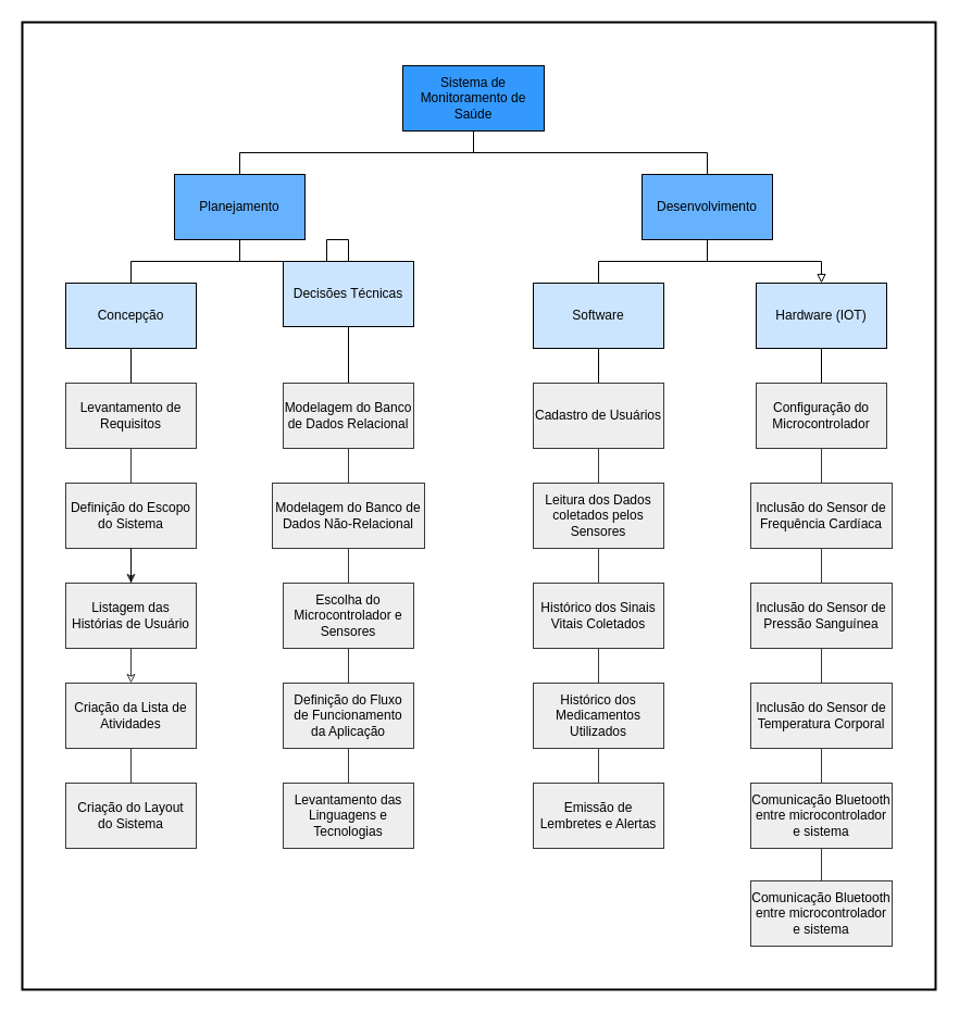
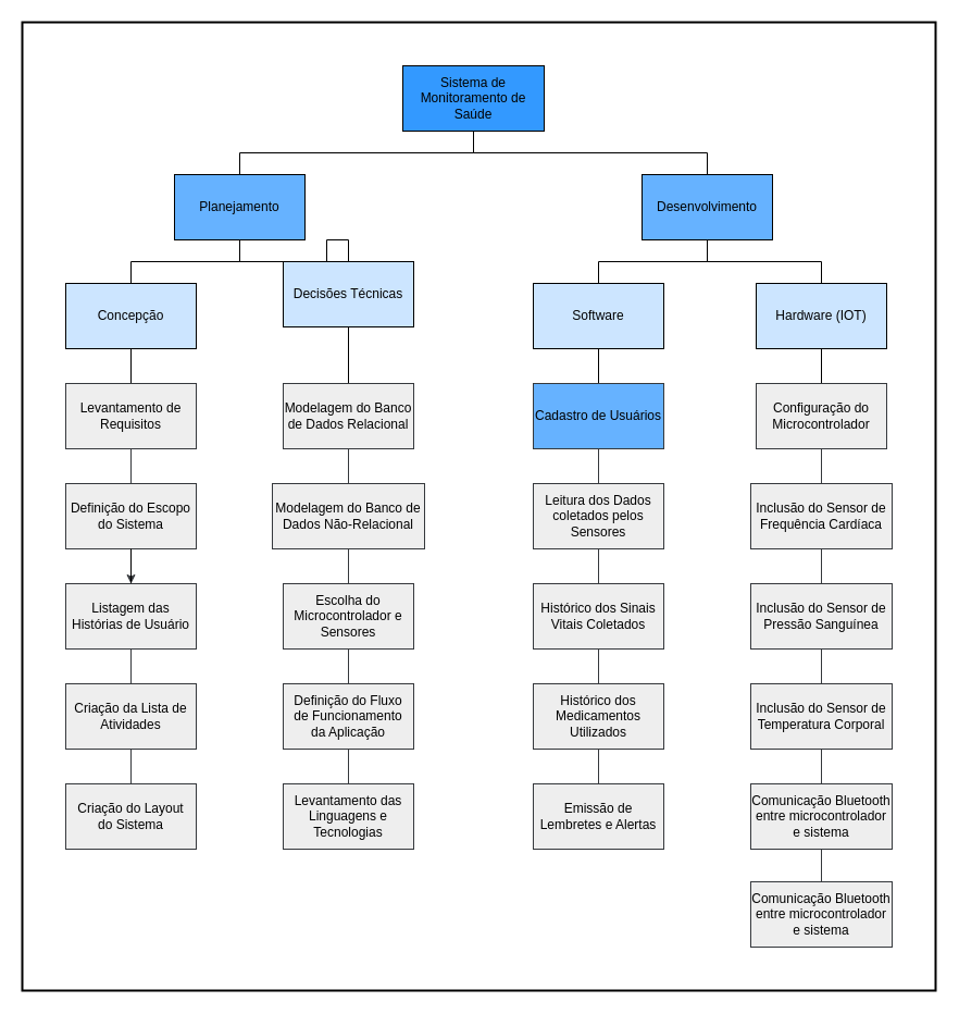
  <mxCell id="0" />
  <mxCell id="1" parent="0" />
  <mxCell id="2" value="" style="rounded=0;whiteSpace=wrap;html=1;fillColor=none;strokeWidth=2;" vertex="1" parent="1"><mxGeometry x="20" y="20" width="840" height="890" as="geometry" /></mxCell>
  <mxCell id="3" style="edgeStyle=orthogonalEdgeStyle;rounded=0;orthogonalLoop=1;jettySize=auto;html=1;exitX=0.5;exitY=1;exitDx=0;exitDy=0;entryX=0.5;entryY=0;entryDx=0;entryDy=0;endArrow=none;endFill=0;" edge="1" parent="1" source="5" target="8"><mxGeometry relative="1" as="geometry" /></mxCell>
  <mxCell id="4" style="edgeStyle=orthogonalEdgeStyle;rounded=0;orthogonalLoop=1;jettySize=auto;html=1;exitX=0.5;exitY=1;exitDx=0;exitDy=0;entryX=0.5;entryY=0;entryDx=0;entryDy=0;endArrow=none;endFill=0;" edge="1" parent="1" source="5" target="11"><mxGeometry relative="1" as="geometry" /></mxCell>
  <mxCell id="5" value="Sistema de Monitoramento de Saúde" style="rounded=0;whiteSpace=wrap;html=1;fillColor=#3399FF;" vertex="1" parent="1"><mxGeometry x="370" y="60" width="130" height="60" as="geometry" /></mxCell>
  <mxCell id="6" style="edgeStyle=orthogonalEdgeStyle;rounded=0;orthogonalLoop=1;jettySize=auto;html=1;exitX=0.5;exitY=1;exitDx=0;exitDy=0;entryX=0.5;entryY=0;entryDx=0;entryDy=0;endArrow=none;endFill=0;" edge="1" parent="1" source="8" target="15"><mxGeometry relative="1" as="geometry" /></mxCell>
  <mxCell id="7" style="edgeStyle=orthogonalEdgeStyle;rounded=0;orthogonalLoop=1;jettySize=auto;html=1;exitX=0.5;exitY=1;exitDx=0;exitDy=0;entryX=0.5;entryY=0;entryDx=0;entryDy=0;endArrow=none;endFill=0;" edge="1" parent="1" source="8" target="13"><mxGeometry relative="1" as="geometry" /></mxCell>
  <mxCell id="8" value="Planejamento&lt;span style=&quot;color: rgba(0, 0, 0, 0); font-family: monospace; font-size: 0px; text-align: start; text-wrap: nowrap;&quot;&gt;%3CmxGraphModel%3E%3Croot%3E%3CmxCell%20id%3D%220%22%2F%3E%3CmxCell%20id%3D%221%22%20parent%3D%220%22%2F%3E%3CmxCell%20id%3D%222%22%20value%3D%22%22%20style%3D%22rounded%3D0%3BwhiteSpace%3Dwrap%3Bhtml%3D1%3B%22%20vertex%3D%221%22%20parent%3D%221%22%3E%3CmxGeometry%20x%3D%22520%22%20y%3D%22240%22%20width%3D%22120%22%20height%3D%2260%22%20as%3D%22geometry%22%2F%3E%3C%2FmxCell%3E%3C%2Froot%3E%3C%2FmxGraphModel%3E e&amp;nbsp;&lt;/span&gt;" style="rounded=0;whiteSpace=wrap;html=1;fillColor=#66B2FF;" vertex="1" parent="1"><mxGeometry x="160" y="160" width="120" height="60" as="geometry" /></mxCell>
  <mxCell id="9" style="edgeStyle=orthogonalEdgeStyle;rounded=0;orthogonalLoop=1;jettySize=auto;html=1;exitX=0.5;exitY=1;exitDx=0;exitDy=0;entryX=0.5;entryY=0;entryDx=0;entryDy=0;endArrow=none;endFill=0;" edge="1" parent="1" source="11" target="35"><mxGeometry relative="1" as="geometry" /></mxCell>
- <mxCell id="10" style="edgeStyle=orthogonalEdgeStyle;rounded=0;orthogonalLoop=1;jettySize=auto;html=1;exitX=0.5;exitY=1;exitDx=0;exitDy=0;entryX=0.5;entryY=0;entryDx=0;entryDy=0;endArrow=block;endFill=0;" edge="1" parent="1" source="11" target="37"><mxGeometry relative="1" as="geometry" /></mxCell>
+ <mxCell id="10" style="edgeStyle=orthogonalEdgeStyle;rounded=0;orthogonalLoop=1;jettySize=auto;html=1;exitX=0.5;exitY=1;exitDx=0;exitDy=0;entryX=0.5;entryY=0;entryDx=0;entryDy=0;endArrow=none;endFill=0;" edge="1" parent="1" source="11" target="37"><mxGeometry relative="1" as="geometry" /></mxCell>
  <mxCell id="11" value="Desenvolvimento" style="rounded=0;whiteSpace=wrap;html=1;fillColor=#66B2FF;" vertex="1" parent="1"><mxGeometry x="590" y="160" width="120" height="60" as="geometry" /></mxCell>
  <mxCell id="12" style="edgeStyle=orthogonalEdgeStyle;rounded=0;orthogonalLoop=1;jettySize=auto;html=1;exitX=0.5;exitY=1;exitDx=0;exitDy=0;endArrow=none;endFill=0;" edge="1" parent="1" source="13" target="17"><mxGeometry relative="1" as="geometry" /></mxCell>
  <mxCell id="13" value="Decisões Técnicas" style="rounded=0;whiteSpace=wrap;html=1;fillColor=#CCE5FF;" vertex="1" parent="1"><mxGeometry x="260" y="240" width="120" height="60" as="geometry" /></mxCell>
  <mxCell id="14" style="edgeStyle=orthogonalEdgeStyle;rounded=0;orthogonalLoop=1;jettySize=auto;html=1;exitX=0.5;exitY=1;exitDx=0;exitDy=0;entryX=0.5;entryY=0;entryDx=0;entryDy=0;endArrow=none;endFill=0;" edge="1" parent="1" source="15" target="19"><mxGeometry relative="1" as="geometry" /></mxCell>
  <mxCell id="15" value="Concepção" style="rounded=0;whiteSpace=wrap;html=1;fillColor=#CCE5FF;" vertex="1" parent="1"><mxGeometry x="60" y="260" width="120" height="60" as="geometry" /></mxCell>
  <mxCell id="16" style="edgeStyle=orthogonalEdgeStyle;rounded=0;orthogonalLoop=1;jettySize=auto;html=1;exitX=0.5;exitY=1;exitDx=0;exitDy=0;fillColor=#eeeeee;strokeColor=#36393d;endArrow=none;endFill=0;" edge="1" parent="1" source="17" target="21"><mxGeometry relative="1" as="geometry" /></mxCell>
  <mxCell id="17" value="Modelagem do Banco de Dados Relacional" style="rounded=0;whiteSpace=wrap;html=1;fillColor=#eeeeee;strokeColor=#36393d;" vertex="1" parent="1"><mxGeometry x="260" y="352" width="120" height="60" as="geometry" /></mxCell>
  <mxCell id="18" style="edgeStyle=orthogonalEdgeStyle;rounded=0;orthogonalLoop=1;jettySize=auto;html=1;exitX=0.5;exitY=1;exitDx=0;exitDy=0;fillColor=#eeeeee;strokeColor=#36393d;endArrow=none;endFill=0;" edge="1" parent="1" source="19" target="28"><mxGeometry relative="1" as="geometry" /></mxCell>
  <mxCell id="19" value="Levantamento de Requisitos" style="rounded=0;whiteSpace=wrap;html=1;fillColor=#eeeeee;strokeColor=#36393d;" vertex="1" parent="1"><mxGeometry x="60" y="352" width="120" height="60" as="geometry" /></mxCell>
  <mxCell id="20" style="edgeStyle=orthogonalEdgeStyle;rounded=0;orthogonalLoop=1;jettySize=auto;html=1;exitX=0.5;exitY=1;exitDx=0;exitDy=0;entryX=0.5;entryY=0;entryDx=0;entryDy=0;fillColor=#eeeeee;strokeColor=#36393d;endArrow=none;endFill=0;" edge="1" parent="1" source="21" target="23"><mxGeometry relative="1" as="geometry" /></mxCell>
  <mxCell id="21" value="Modelagem do Banco de Dados Não-Relacional" style="rounded=0;whiteSpace=wrap;html=1;fillColor=#eeeeee;strokeColor=#36393d;" vertex="1" parent="1"><mxGeometry x="250" y="444" width="140" height="60" as="geometry" /></mxCell>
  <mxCell id="22" style="edgeStyle=orthogonalEdgeStyle;rounded=0;orthogonalLoop=1;jettySize=auto;html=1;fillColor=#eeeeee;strokeColor=#36393d;endArrow=none;endFill=0;" edge="1" parent="1" source="23" target="25"><mxGeometry relative="1" as="geometry" /></mxCell>
  <mxCell id="23" value="Escolha do Microcontrolador e Sensores" style="rounded=0;whiteSpace=wrap;html=1;fillColor=#eeeeee;strokeColor=#36393d;" vertex="1" parent="1"><mxGeometry x="260" y="536" width="120" height="60" as="geometry" /></mxCell>
  <mxCell id="24" style="edgeStyle=orthogonalEdgeStyle;rounded=0;orthogonalLoop=1;jettySize=auto;html=1;exitX=0.5;exitY=1;exitDx=0;exitDy=0;entryX=0.5;entryY=0;entryDx=0;entryDy=0;fillColor=#eeeeee;strokeColor=#36393d;endArrow=none;endFill=0;" edge="1" parent="1" source="25" target="26"><mxGeometry relative="1" as="geometry" /></mxCell>
  <mxCell id="25" value="Definição do Fluxo&lt;div&gt;de Funcionamento&lt;br&gt;da Aplicação&lt;/div&gt;" style="rounded=0;whiteSpace=wrap;html=1;fillColor=#eeeeee;strokeColor=#36393d;" vertex="1" parent="1"><mxGeometry x="260" y="628" width="120" height="60" as="geometry" /></mxCell>
  <mxCell id="26" value="Levantamento das Linguagens e Tecnologias" style="rounded=0;whiteSpace=wrap;html=1;fillColor=#eeeeee;strokeColor=#36393d;" vertex="1" parent="1"><mxGeometry x="260" y="720" width="120" height="60" as="geometry" /></mxCell>
  <mxCell id="27" style="edgeStyle=orthogonalEdgeStyle;rounded=0;orthogonalLoop=1;jettySize=auto;html=1;exitX=0.5;exitY=1;exitDx=0;exitDy=0;entryX=0.5;entryY=0;entryDx=0;entryDy=0;fillColor=#eeeeee;strokeColor=#36393d;" edge="1" parent="1" source="28" target="31"><mxGeometry relative="1" as="geometry" /></mxCell>
  <mxCell id="28" value="Definição do Escopo do Sistema" style="rounded=0;whiteSpace=wrap;html=1;fillColor=#eeeeee;strokeColor=#36393d;" vertex="1" parent="1"><mxGeometry x="60" y="444" width="120" height="60" as="geometry" /></mxCell>
- <mxCell id="29" style="edgeStyle=orthogonalEdgeStyle;rounded=0;orthogonalLoop=1;jettySize=auto;html=1;exitX=0.5;exitY=1;exitDx=0;exitDy=0;entryX=0.5;entryY=0;entryDx=0;entryDy=0;fillColor=#eeeeee;strokeColor=#36393d;endArrow=classic;endFill=0;" edge="1" parent="1" source="31" target="33"><mxGeometry relative="1" as="geometry" /></mxCell>
+ <mxCell id="29" style="edgeStyle=orthogonalEdgeStyle;rounded=0;orthogonalLoop=1;jettySize=auto;html=1;exitX=0.5;exitY=1;exitDx=0;exitDy=0;entryX=0.5;entryY=0;entryDx=0;entryDy=0;fillColor=#eeeeee;strokeColor=#36393d;endArrow=none;endFill=0;" edge="1" parent="1" source="31" target="33"><mxGeometry relative="1" as="geometry" /></mxCell>
  <mxCell id="30" value="" style="edgeStyle=orthogonalEdgeStyle;rounded=0;orthogonalLoop=1;jettySize=auto;html=1;endArrow=none;endFill=0;" edge="1" parent="1" source="31" target="28"><mxGeometry relative="1" as="geometry" /></mxCell>
  <mxCell id="31" value="Listagem das Histórias de Usuário" style="rounded=0;whiteSpace=wrap;html=1;fillColor=#eeeeee;strokeColor=#36393d;" vertex="1" parent="1"><mxGeometry x="60" y="536" width="120" height="60" as="geometry" /></mxCell>
  <mxCell id="32" style="edgeStyle=orthogonalEdgeStyle;rounded=0;orthogonalLoop=1;jettySize=auto;html=1;exitX=0.5;exitY=1;exitDx=0;exitDy=0;fillColor=#eeeeee;strokeColor=#36393d;endArrow=none;endFill=0;" edge="1" parent="1" source="33" target="51"><mxGeometry relative="1" as="geometry" /></mxCell>
  <mxCell id="33" value="Criação da Lista de Atividades" style="rounded=0;whiteSpace=wrap;html=1;fillColor=#eeeeee;strokeColor=#36393d;" vertex="1" parent="1"><mxGeometry x="60" y="628" width="120" height="60" as="geometry" /></mxCell>
  <mxCell id="34" style="edgeStyle=orthogonalEdgeStyle;rounded=0;orthogonalLoop=1;jettySize=auto;html=1;exitX=0.5;exitY=1;exitDx=0;exitDy=0;entryX=0.5;entryY=0;entryDx=0;entryDy=0;endArrow=none;endFill=0;" edge="1" parent="1" source="35" target="58"><mxGeometry relative="1" as="geometry" /></mxCell>
  <mxCell id="35" value="Software" style="rounded=0;whiteSpace=wrap;html=1;fillColor=#CCE5FF;" vertex="1" parent="1"><mxGeometry x="490" y="260" width="120" height="60" as="geometry" /></mxCell>
  <mxCell id="36" style="edgeStyle=orthogonalEdgeStyle;rounded=0;orthogonalLoop=1;jettySize=auto;html=1;exitX=0.5;exitY=1;exitDx=0;exitDy=0;entryX=0.5;entryY=0;entryDx=0;entryDy=0;endArrow=none;endFill=0;" edge="1" parent="1" source="37" target="45"><mxGeometry relative="1" as="geometry" /></mxCell>
  <mxCell id="37" value="Hardware (IOT)" style="rounded=0;whiteSpace=wrap;html=1;fillColor=#CCE5FF;" vertex="1" parent="1"><mxGeometry x="695" y="260" width="120" height="60" as="geometry" /></mxCell>
  <mxCell id="38" style="edgeStyle=orthogonalEdgeStyle;rounded=0;orthogonalLoop=1;jettySize=auto;html=1;exitX=0.5;exitY=1;exitDx=0;exitDy=0;entryX=0.5;entryY=0;entryDx=0;entryDy=0;fillColor=#eeeeee;strokeColor=#36393d;endArrow=none;endFill=0;" edge="1" parent="1" source="39" target="41"><mxGeometry relative="1" as="geometry" /></mxCell>
  <mxCell id="39" value="Inclusão do Sensor de Frequência Cardíaca" style="rounded=0;whiteSpace=wrap;html=1;fillColor=#eeeeee;strokeColor=#36393d;" vertex="1" parent="1"><mxGeometry x="690" y="444" width="130" height="60" as="geometry" /></mxCell>
  <mxCell id="40" style="edgeStyle=orthogonalEdgeStyle;rounded=0;orthogonalLoop=1;jettySize=auto;html=1;exitX=0.5;exitY=1;exitDx=0;exitDy=0;entryX=0.5;entryY=0;entryDx=0;entryDy=0;fillColor=#eeeeee;strokeColor=#36393d;endArrow=none;endFill=0;" edge="1" parent="1" source="41" target="43"><mxGeometry relative="1" as="geometry" /></mxCell>
  <mxCell id="41" value="Inclusão do Sensor de Pressão Sanguínea" style="rounded=0;whiteSpace=wrap;html=1;fillColor=#eeeeee;strokeColor=#36393d;" vertex="1" parent="1"><mxGeometry x="690" y="536" width="130" height="60" as="geometry" /></mxCell>
  <mxCell id="42" style="edgeStyle=orthogonalEdgeStyle;rounded=0;orthogonalLoop=1;jettySize=auto;html=1;exitX=0.5;exitY=1;exitDx=0;exitDy=0;entryX=0.5;entryY=0;entryDx=0;entryDy=0;fillColor=#eeeeee;strokeColor=#36393d;endArrow=none;endFill=0;" edge="1" parent="1" source="43" target="47"><mxGeometry relative="1" as="geometry" /></mxCell>
  <mxCell id="43" value="Inclusão do Sensor de Temperatura Corporal" style="rounded=0;whiteSpace=wrap;html=1;fillColor=#eeeeee;strokeColor=#36393d;" vertex="1" parent="1"><mxGeometry x="690" y="628" width="130" height="60" as="geometry" /></mxCell>
  <mxCell id="44" style="edgeStyle=orthogonalEdgeStyle;rounded=0;orthogonalLoop=1;jettySize=auto;html=1;exitX=0.5;exitY=1;exitDx=0;exitDy=0;entryX=0.5;entryY=0;entryDx=0;entryDy=0;fillColor=#eeeeee;strokeColor=#36393d;endArrow=none;endFill=0;" edge="1" parent="1" source="45" target="39"><mxGeometry relative="1" as="geometry" /></mxCell>
  <mxCell id="45" value="Configuração do Microcontrolador" style="rounded=0;whiteSpace=wrap;html=1;fillColor=#eeeeee;strokeColor=#36393d;" vertex="1" parent="1"><mxGeometry x="695" y="352" width="120" height="60" as="geometry" /></mxCell>
  <mxCell id="46" style="edgeStyle=orthogonalEdgeStyle;rounded=0;orthogonalLoop=1;jettySize=auto;html=1;exitX=0.5;exitY=1;exitDx=0;exitDy=0;entryX=0.5;entryY=0;entryDx=0;entryDy=0;fillColor=#eeeeee;strokeColor=#36393d;endArrow=none;endFill=0;" edge="1" parent="1" source="47" target="48"><mxGeometry relative="1" as="geometry" /></mxCell>
  <mxCell id="47" value="Comunicação Bluetooth entre microcontrolador e sistema" style="rounded=0;whiteSpace=wrap;html=1;fillColor=#eeeeee;strokeColor=#36393d;" vertex="1" parent="1"><mxGeometry x="690" y="720" width="130" height="60" as="geometry" /></mxCell>
  <mxCell id="48" value="Comunicação Bluetooth entre microcontrolador e sistema" style="rounded=0;whiteSpace=wrap;html=1;fillColor=#eeeeee;strokeColor=#36393d;" vertex="1" parent="1"><mxGeometry x="690" y="810" width="130" height="60" as="geometry" /></mxCell>
  <mxCell id="49" style="edgeStyle=orthogonalEdgeStyle;rounded=0;orthogonalLoop=1;jettySize=auto;html=1;exitX=0.5;exitY=1;exitDx=0;exitDy=0;entryX=0.5;entryY=0;entryDx=0;entryDy=0;fillColor=#eeeeee;strokeColor=#36393d;endArrow=none;endFill=0;" edge="1" parent="1" source="50" target="53"><mxGeometry relative="1" as="geometry" /></mxCell>
  <mxCell id="50" value="Leitura dos Dados coletados pelos Sensores" style="rounded=0;whiteSpace=wrap;html=1;fillColor=#eeeeee;strokeColor=#36393d;" vertex="1" parent="1"><mxGeometry x="490" y="444" width="120" height="60" as="geometry" /></mxCell>
  <mxCell id="51" value="Criação do Layout &lt;br&gt;do Sistema" style="rounded=0;whiteSpace=wrap;html=1;fillColor=#eeeeee;strokeColor=#36393d;" vertex="1" parent="1"><mxGeometry x="60" y="720" width="120" height="60" as="geometry" /></mxCell>
  <mxCell id="52" style="edgeStyle=orthogonalEdgeStyle;rounded=0;orthogonalLoop=1;jettySize=auto;html=1;exitX=0.5;exitY=1;exitDx=0;exitDy=0;entryX=0.5;entryY=0;entryDx=0;entryDy=0;fillColor=#eeeeee;strokeColor=#36393d;endArrow=none;endFill=0;" edge="1" parent="1" source="53" target="55"><mxGeometry relative="1" as="geometry" /></mxCell>
  <mxCell id="53" value="Histórico dos Sinais Vitais Coletados" style="rounded=0;whiteSpace=wrap;html=1;fillColor=#eeeeee;strokeColor=#36393d;" vertex="1" parent="1"><mxGeometry x="490" y="536" width="120" height="60" as="geometry" /></mxCell>
  <mxCell id="54" style="edgeStyle=orthogonalEdgeStyle;rounded=0;orthogonalLoop=1;jettySize=auto;html=1;exitX=0.5;exitY=1;exitDx=0;exitDy=0;entryX=0.5;entryY=0;entryDx=0;entryDy=0;fillColor=#eeeeee;strokeColor=#36393d;endArrow=none;endFill=0;" edge="1" parent="1" source="55" target="56"><mxGeometry relative="1" as="geometry" /></mxCell>
  <mxCell id="55" value="Histórico dos Medicamentos Utilizados" style="rounded=0;whiteSpace=wrap;html=1;fillColor=#eeeeee;strokeColor=#36393d;" vertex="1" parent="1"><mxGeometry x="490" y="628" width="120" height="60" as="geometry" /></mxCell>
  <mxCell id="56" value="Emissão de Lembretes e Alertas" style="rounded=0;whiteSpace=wrap;html=1;fillColor=#eeeeee;strokeColor=#36393d;" vertex="1" parent="1"><mxGeometry x="490" y="720" width="120" height="60" as="geometry" /></mxCell>
  <mxCell id="57" style="edgeStyle=orthogonalEdgeStyle;rounded=0;orthogonalLoop=1;jettySize=auto;html=1;exitX=0.5;exitY=1;exitDx=0;exitDy=0;entryX=0.5;entryY=0;entryDx=0;entryDy=0;fillColor=#eeeeee;strokeColor=#36393d;endArrow=none;endFill=0;" edge="1" parent="1" source="58" target="50"><mxGeometry relative="1" as="geometry" /></mxCell>
- <mxCell id="58" value="Cadastro de Usuários" style="rounded=0;whiteSpace=wrap;html=1;fillColor=#eeeeee;strokeColor=#36393d;" vertex="1" parent="1"><mxGeometry x="490" y="352" width="120" height="60" as="geometry" /></mxCell>
+ <mxCell id="58" value="Cadastro de Usuários" style="rounded=0;whiteSpace=wrap;html=1;fillColor=#66b2ff;strokeColor=#36393d;" vertex="1" parent="1"><mxGeometry x="490" y="352" width="120" height="60" as="geometry" /></mxCell>
